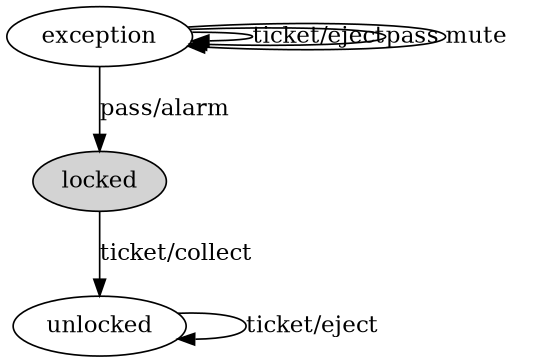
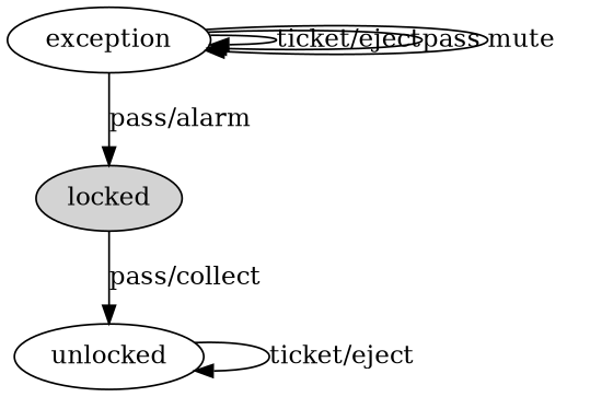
  digraph {
    nodesep=0.5
    rankdir=TB
    title="Sample FSM"
    locked [style=filled]
    unlocked
    exception
-   locked -> unlocked [label="ticket/collect"]
+   locked -> unlocked [label="pass/collect"]
    unlocked -> unlocked [label="ticket/eject"]
    exception -> locked [label="pass/alarm"]
    exception -> exception [label="ticket/eject"]
    exception -> exception [label=pass]
    exception -> exception [label=mute]
  }
